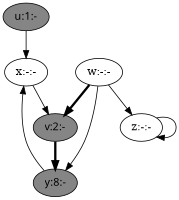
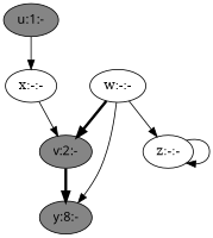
  digraph {
    edge [penwidth=1]
    n1 [fillcolor=gray52 fontname="time-bold" label="u:1:-" style=filled]
    n2 [label="x:-:-"]
    n3 [fillcolor=gray52 fontname="time-bold" label="v:2:-" style=filled]
    n4 [fillcolor=gray52 fontname="time-bold" label="y:8:-" style=filled]
    n5 [label="w:-:-"]
    n6 [label="z:-:-"]
    n1 -> n2
    n2 -> n3
    n3 -> n4 [penwidth=3]
-   n4 -> n2
    n5 -> n3 [penwidth=3]
    n5 -> n4
    n5 -> n6
    n6 -> n6
  }
